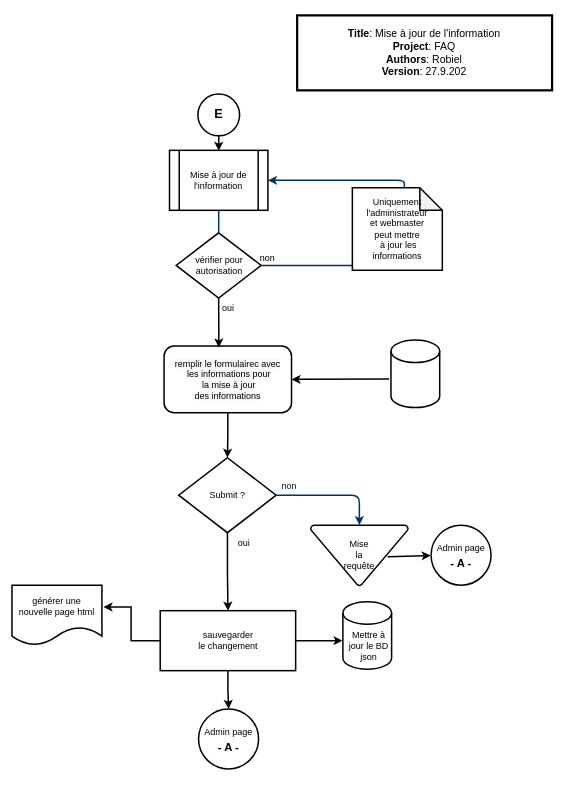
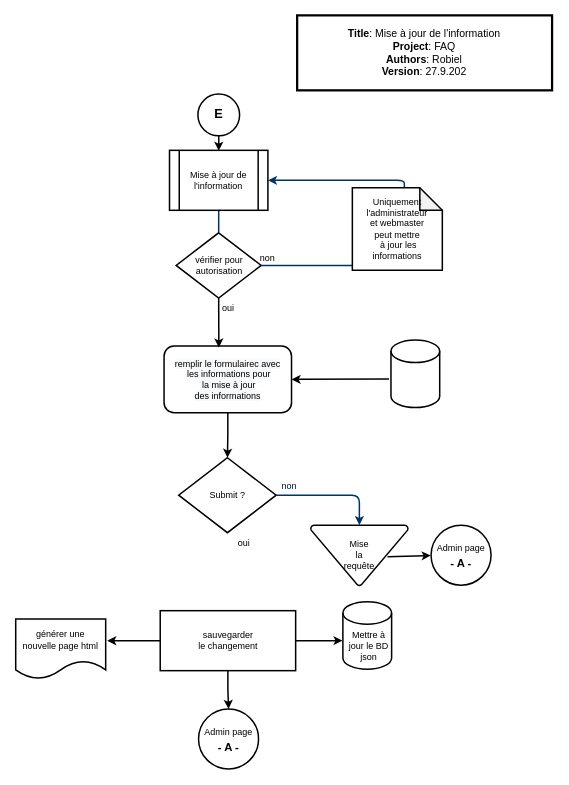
  <mxCell id="0" />
  <mxCell id="1" parent="0" />
  <mxCell id="2" value="&lt;div style=&quot;&quot;&gt;vérifier pour&lt;/div&gt;&lt;div style=&quot;&quot;&gt;autorisation&lt;/div&gt;" style="shape=mxgraph.flowchart.decision;strokeWidth=2;gradientColor=none;gradientDirection=north;fontStyle=0;html=1;" vertex="1" parent="1"><mxGeometry x="234" y="310" width="113.37" height="87" as="geometry" /></mxCell>
  <mxCell id="3" style="entryX=0.5;entryY=0;entryPerimeter=0;fontStyle=1;strokeColor=#003366;strokeWidth=2;html=1;exitX=0.5;exitY=1;exitDx=0;exitDy=0;endArrow=none;" edge="1" parent="1" source="25" target="2"><mxGeometry relative="1" as="geometry"><mxPoint x="313.37" y="280" as="sourcePoint" /></mxGeometry></mxCell>
  <mxCell id="4" value="" style="edgeStyle=elbowEdgeStyle;elbow=horizontal;entryX=0.5;entryY=0.91;entryPerimeter=0;exitX=1;exitY=0.5;exitPerimeter=0;fontStyle=1;strokeColor=#003366;strokeWidth=2;html=1;" edge="1" parent="1" source="2"><mxGeometry x="444.37" y="-11.5" width="100" height="100" as="geometry"><mxPoint x="743.37" y="397" as="sourcePoint" /><mxPoint x="543.37" y="323.71" as="targetPoint" /><Array as="points"><mxPoint x="538.37" y="350" /></Array></mxGeometry></mxCell>
  <mxCell id="5" value="non" style="text;fontStyle=0;html=1;strokeColor=none;gradientColor=none;fillColor=none;strokeWidth=2;" vertex="1" parent="1"><mxGeometry x="343.62" y="330" width="40" height="26" as="geometry" /></mxCell>
  <mxCell id="6" value="oui" style="text;fontStyle=0;html=1;strokeColor=none;gradientColor=none;fillColor=none;strokeWidth=2;align=center;" vertex="1" parent="1"><mxGeometry x="283.05" y="397" width="40" height="26" as="geometry" /></mxCell>
- <mxCell id="7" style="edgeStyle=orthogonalEdgeStyle;rounded=0;orthogonalLoop=1;jettySize=auto;html=1;entryX=0.5;entryY=0;entryDx=0;entryDy=0;strokeWidth=2;" edge="1" parent="1" source="8" target="22"><mxGeometry relative="1" as="geometry" /></mxCell>
  <mxCell id="8" value="Submit ?" style="shape=mxgraph.flowchart.decision;strokeWidth=2;gradientColor=none;gradientDirection=north;fontStyle=0;html=1;" vertex="1" parent="1"><mxGeometry x="237.37" y="610" width="130" height="100" as="geometry" /></mxCell>
  <mxCell id="9" value="Mise &lt;br&gt;la &lt;br&gt;requête" style="shape=mxgraph.flowchart.merge_or_storage;strokeWidth=2;gradientColor=none;gradientDirection=north;fontStyle=0;html=1;" vertex="1" parent="1"><mxGeometry x="413.37" y="700" width="130" height="80.5" as="geometry" /></mxCell>
  <mxCell id="10" value="" style="edgeStyle=elbowEdgeStyle;elbow=vertical;exitX=1;exitY=0.5;exitPerimeter=0;entryX=0.5;entryY=0;entryPerimeter=0;fontStyle=1;strokeColor=#003366;strokeWidth=2;html=1;" edge="1" parent="1" source="8" target="9"><mxGeometry x="-196.63" y="-590" width="100" height="100" as="geometry"><mxPoint x="-266.63" y="-500" as="sourcePoint" /><mxPoint x="-166.63" y="-600" as="targetPoint" /><Array as="points"><mxPoint x="473.37" y="660" /></Array></mxGeometry></mxCell>
  <mxCell id="11" value="non" style="text;fontColor=#001933;fontStyle=0;html=1;strokeColor=none;gradientColor=none;fillColor=none;strokeWidth=2;" vertex="1" parent="1"><mxGeometry x="373.37" y="634" width="40" height="26" as="geometry" /></mxCell>
  <mxCell id="12" value="" style="edgeStyle=elbowEdgeStyle;elbow=horizontal;exitX=0.5;exitY=0.09;exitPerimeter=0;entryX=1;entryY=0.5;fontStyle=1;strokeColor=#003366;strokeWidth=2;html=1;entryDx=0;entryDy=0;" edge="1" parent="1" target="25"><mxGeometry x="63.37" y="-40" width="100" height="100" as="geometry"><mxPoint x="543.37" y="257.29" as="sourcePoint" /><mxPoint x="377.765" y="240" as="targetPoint" /><Array as="points"><mxPoint x="538.37" y="250" /></Array></mxGeometry></mxCell>
  <mxCell id="13" value="oui" style="text;fontStyle=0;html=1;strokeColor=none;gradientColor=none;fillColor=none;strokeWidth=2;align=center;" vertex="1" parent="1"><mxGeometry x="303.62" y="710" width="40" height="26" as="geometry" /></mxCell>
  <mxCell id="14" value="" style="shape=cylinder3;whiteSpace=wrap;html=1;boundedLbl=1;backgroundOutline=1;size=15;strokeWidth=2;" vertex="1" parent="1"><mxGeometry x="456.37" y="802" width="65" height="90" as="geometry" /></mxCell>
  <mxCell id="15" value="Mettre à jour le BD json" style="text;html=1;strokeColor=none;fillColor=none;align=center;verticalAlign=middle;whiteSpace=wrap;rounded=0;strokeWidth=2;" vertex="1" parent="1"><mxGeometry x="461.37" y="846" width="60" height="30" as="geometry" /></mxCell>
  <mxCell id="16" value="&lt;span style=&quot;color: rgba(0, 0, 0, 0); font-family: monospace; font-size: 0px; text-align: start;&quot;&gt;%3CmxGraphModel%3E%3Croot%3E%3CmxCell%20id%3D%220%22%2F%3E%3CmxCell%20id%3D%221%22%20parent%3D%220%22%2F%3E%3CmxCell%20id%3D%222%22%20value%3D%22BD%20json%22%20style%3D%22text%3Bhtml%3D1%3BstrokeColor%3Dnone%3BfillColor%3Dnone%3Balign%3Dcenter%3BverticalAlign%3Dmiddle%3BwhiteSpace%3Dwrap%3Brounded%3D0%3B%22%20vertex%3D%221%22%20parent%3D%221%22%3E%3CmxGeometry%20x%3D%22822%22%20y%3D%22588%22%20width%3D%2260%22%20height%3D%2230%22%20as%3D%22geometry%22%2F%3E%3C%2FmxCell%3E%3C%2Froot%3E%3C%2FmxGraphModel%3E&lt;/span&gt;" style="shape=cylinder3;whiteSpace=wrap;html=1;boundedLbl=1;backgroundOutline=1;size=15;strokeWidth=2;" vertex="1" parent="1"><mxGeometry x="520.5" y="453" width="65" height="90" as="geometry" /></mxCell>
- <mxCell id="17" value="&lt;span style=&quot;&quot;&gt;générer une&lt;/span&gt;&lt;br style=&quot;&quot;&gt;&lt;span style=&quot;&quot;&gt;nouvelle page html&lt;/span&gt;" style="shape=document;whiteSpace=wrap;html=1;boundedLbl=1;strokeWidth=2;" vertex="1" parent="1"><mxGeometry x="15" y="780" width="120" height="80" as="geometry" /></mxCell>
+ <mxCell id="17" value="&lt;span style=&quot;&quot;&gt;générer une&lt;/span&gt;&lt;br style=&quot;&quot;&gt;&lt;span style=&quot;&quot;&gt;nouvelle page html&lt;/span&gt;" style="shape=document;whiteSpace=wrap;html=1;boundedLbl=1;strokeWidth=2;" vertex="1" parent="1"><mxGeometry x="20" y="825" width="120" height="80" as="geometry" /></mxCell>
  <mxCell id="18" value="&lt;span style=&quot;&quot;&gt;Uniquement l'administrateur&lt;/span&gt;&lt;br style=&quot;&quot;&gt;&lt;span style=&quot;&quot;&gt;et webmaster peut&amp;nbsp;mettre&lt;/span&gt;&lt;br style=&quot;&quot;&gt;&lt;span style=&quot;&quot;&gt;&amp;nbsp;à jour&amp;nbsp;les informations&lt;/span&gt;" style="shape=note;whiteSpace=wrap;html=1;backgroundOutline=1;darkOpacity=0.05;strokeWidth=2;" vertex="1" parent="1"><mxGeometry x="469" y="250" width="120" height="110" as="geometry" /></mxCell>
  <mxCell id="19" style="edgeStyle=orthogonalEdgeStyle;rounded=0;orthogonalLoop=1;jettySize=auto;html=1;entryX=0.5;entryY=0;entryDx=0;entryDy=0;strokeWidth=2;" edge="1" parent="1" source="22" target="29"><mxGeometry relative="1" as="geometry" /></mxCell>
  <mxCell id="20" style="edgeStyle=orthogonalEdgeStyle;rounded=0;orthogonalLoop=1;jettySize=auto;html=1;entryX=1.017;entryY=0.363;entryDx=0;entryDy=0;entryPerimeter=0;strokeWidth=2;" edge="1" parent="1" source="22" target="17"><mxGeometry relative="1" as="geometry" /></mxCell>
  <mxCell id="21" style="edgeStyle=orthogonalEdgeStyle;rounded=0;orthogonalLoop=1;jettySize=auto;html=1;entryX=-0.006;entryY=0.578;entryDx=0;entryDy=0;entryPerimeter=0;strokeWidth=2;" edge="1" parent="1" source="22" target="14"><mxGeometry relative="1" as="geometry" /></mxCell>
  <mxCell id="22" value="&lt;span style=&quot;&quot;&gt;sauvegarder&lt;/span&gt;&lt;br style=&quot;&quot;&gt;&lt;span style=&quot;&quot;&gt;le changement&lt;/span&gt;" style="rounded=0;whiteSpace=wrap;html=1;strokeWidth=2;" vertex="1" parent="1"><mxGeometry x="212.74" y="814" width="180.63" height="80" as="geometry" /></mxCell>
  <mxCell id="23" style="edgeStyle=orthogonalEdgeStyle;rounded=0;orthogonalLoop=1;jettySize=auto;html=1;strokeWidth=2;" edge="1" parent="1" source="24" target="8"><mxGeometry relative="1" as="geometry" /></mxCell>
  <mxCell id="24" value="&lt;span style=&quot;color: rgb(0, 0, 0); font-family: Helvetica; font-size: 12px; font-style: normal; font-variant-ligatures: normal; font-variant-caps: normal; font-weight: 400; letter-spacing: normal; orphans: 2; text-align: center; text-indent: 0px; text-transform: none; widows: 2; word-spacing: 0px; -webkit-text-stroke-width: 0px; background-color: rgb(248, 249, 250); text-decoration-thickness: initial; text-decoration-style: initial; text-decoration-color: initial; float: none; display: inline !important;&quot;&gt;remplir le formulairec&amp;nbsp;avec&lt;/span&gt;&lt;br style=&quot;color: rgb(0, 0, 0); font-family: Helvetica; font-size: 12px; font-style: normal; font-variant-ligatures: normal; font-variant-caps: normal; font-weight: 400; letter-spacing: normal; orphans: 2; text-align: center; text-indent: 0px; text-transform: none; widows: 2; word-spacing: 0px; -webkit-text-stroke-width: 0px; background-color: rgb(248, 249, 250); text-decoration-thickness: initial; text-decoration-style: initial; text-decoration-color: initial;&quot;&gt;&lt;span style=&quot;color: rgb(0, 0, 0); font-family: Helvetica; font-size: 12px; font-style: normal; font-variant-ligatures: normal; font-variant-caps: normal; font-weight: 400; letter-spacing: normal; orphans: 2; text-align: center; text-indent: 0px; text-transform: none; widows: 2; word-spacing: 0px; -webkit-text-stroke-width: 0px; background-color: rgb(248, 249, 250); text-decoration-thickness: initial; text-decoration-style: initial; text-decoration-color: initial; float: none; display: inline !important;&quot;&gt;&amp;nbsp;les informations&amp;nbsp;pour&lt;/span&gt;&lt;br style=&quot;color: rgb(0, 0, 0); font-family: Helvetica; font-size: 12px; font-style: normal; font-variant-ligatures: normal; font-variant-caps: normal; font-weight: 400; letter-spacing: normal; orphans: 2; text-align: center; text-indent: 0px; text-transform: none; widows: 2; word-spacing: 0px; -webkit-text-stroke-width: 0px; background-color: rgb(248, 249, 250); text-decoration-thickness: initial; text-decoration-style: initial; text-decoration-color: initial;&quot;&gt;&lt;span style=&quot;color: rgb(0, 0, 0); font-family: Helvetica; font-size: 12px; font-style: normal; font-variant-ligatures: normal; font-variant-caps: normal; font-weight: 400; letter-spacing: normal; orphans: 2; text-align: center; text-indent: 0px; text-transform: none; widows: 2; word-spacing: 0px; -webkit-text-stroke-width: 0px; background-color: rgb(248, 249, 250); text-decoration-thickness: initial; text-decoration-style: initial; text-decoration-color: initial; float: none; display: inline !important;&quot;&gt;&amp;nbsp;la mise à jour&lt;/span&gt;&lt;br style=&quot;color: rgb(0, 0, 0); font-family: Helvetica; font-size: 12px; font-style: normal; font-variant-ligatures: normal; font-variant-caps: normal; font-weight: 400; letter-spacing: normal; orphans: 2; text-align: center; text-indent: 0px; text-transform: none; widows: 2; word-spacing: 0px; -webkit-text-stroke-width: 0px; background-color: rgb(248, 249, 250); text-decoration-thickness: initial; text-decoration-style: initial; text-decoration-color: initial;&quot;&gt;&lt;span style=&quot;color: rgb(0, 0, 0); font-family: Helvetica; font-size: 12px; font-style: normal; font-variant-ligatures: normal; font-variant-caps: normal; font-weight: 400; letter-spacing: normal; orphans: 2; text-align: center; text-indent: 0px; text-transform: none; widows: 2; word-spacing: 0px; -webkit-text-stroke-width: 0px; background-color: rgb(248, 249, 250); text-decoration-thickness: initial; text-decoration-style: initial; text-decoration-color: initial; float: none; display: inline !important;&quot;&gt;des informations&lt;/span&gt;" style="rounded=1;whiteSpace=wrap;html=1;strokeWidth=2;" vertex="1" parent="1"><mxGeometry x="217.87" y="461" width="170" height="89" as="geometry" /></mxCell>
  <mxCell id="25" value="&lt;div style=&quot;&quot;&gt;Mise à jour de l'information&lt;br&gt;&lt;/div&gt;" style="shape=process;whiteSpace=wrap;html=1;backgroundOutline=1;strokeWidth=2;" vertex="1" parent="1"><mxGeometry x="225.12" y="200" width="131.25" height="80" as="geometry" /></mxCell>
  <mxCell id="26" style="edgeStyle=orthogonalEdgeStyle;rounded=0;orthogonalLoop=1;jettySize=auto;html=1;entryX=0.5;entryY=0;entryDx=0;entryDy=0;strokeWidth=2;" edge="1" parent="1" source="27" target="25"><mxGeometry relative="1" as="geometry" /></mxCell>
  <mxCell id="27" value="&lt;b&gt;&lt;font style=&quot;font-size: 17px;&quot;&gt;E&lt;/font&gt;&lt;/b&gt;" style="ellipse;whiteSpace=wrap;html=1;aspect=fixed;strokeWidth=2;" vertex="1" parent="1"><mxGeometry x="262.99" y="125" width="55.63" height="55.63" as="geometry" /></mxCell>
  <mxCell id="28" value="" style="endArrow=classic;html=1;rounded=0;strokeWidth=2;fontSize=17;entryX=0.095;entryY=0.5;entryDx=0;entryDy=0;entryPerimeter=0;exitX=0.789;exitY=0.522;exitDx=0;exitDy=0;exitPerimeter=0;" edge="1" parent="1" source="9"><mxGeometry width="50" height="50" relative="1" as="geometry"><mxPoint x="519" y="740.008" as="sourcePoint" /><mxPoint x="573.475" y="740.5" as="targetPoint" /></mxGeometry></mxCell>
  <mxCell id="29" value="&lt;span style=&quot;font-size: 12px;&quot;&gt;Admin page&lt;/span&gt;&lt;br style=&quot;font-size: 12px;&quot;&gt;&lt;b style=&quot;font-size: 12px;&quot;&gt;&lt;font style=&quot;font-size: 15px;&quot;&gt;- A -&lt;/font&gt;&lt;/b&gt;" style="ellipse;whiteSpace=wrap;html=1;aspect=fixed;strokeWidth=2;fontSize=17;" vertex="1" parent="1"><mxGeometry x="263.87" y="945" width="80" height="80" as="geometry" /></mxCell>
  <mxCell id="30" value="&lt;span style=&quot;font-size: 12px;&quot;&gt;Admin page&lt;/span&gt;&lt;br style=&quot;font-size: 12px;&quot;&gt;&lt;b style=&quot;font-size: 12px;&quot;&gt;&lt;font style=&quot;font-size: 15px;&quot;&gt;- A -&lt;/font&gt;&lt;/b&gt;" style="ellipse;whiteSpace=wrap;html=1;aspect=fixed;strokeWidth=2;fontSize=17;" vertex="1" parent="1"><mxGeometry x="574" y="700" width="80" height="80" as="geometry" /></mxCell>
  <mxCell id="31" value="" style="endArrow=classic;html=1;rounded=0;entryX=1;entryY=0.5;entryDx=0;entryDy=0;exitX=-0.038;exitY=0.578;exitDx=0;exitDy=0;exitPerimeter=0;strokeWidth=2;" edge="1" parent="1" source="16" target="24"><mxGeometry width="50" height="50" relative="1" as="geometry"><mxPoint x="279" y="520" as="sourcePoint" /><mxPoint x="329" y="470" as="targetPoint" /></mxGeometry></mxCell>
  <mxCell id="32" value="" style="endArrow=classic;html=1;rounded=0;strokeWidth=2;exitX=0.5;exitY=1;exitDx=0;exitDy=0;exitPerimeter=0;entryX=0.43;entryY=0.022;entryDx=0;entryDy=0;entryPerimeter=0;" edge="1" parent="1" source="2" target="24"><mxGeometry width="50" height="50" relative="1" as="geometry"><mxPoint x="279" y="470" as="sourcePoint" /><mxPoint x="329" y="420" as="targetPoint" /></mxGeometry></mxCell>
  <mxCell id="33" value="&lt;font style=&quot;font-size: 14px;&quot;&gt;&lt;b style=&quot;&quot;&gt;Title&lt;/b&gt;&lt;span style=&quot;&quot;&gt;: Mise à jour de l'information&lt;/span&gt;&lt;br&gt;&lt;b style=&quot;&quot;&gt;Project&lt;/b&gt;&lt;span style=&quot;&quot;&gt;: FAQ&lt;/span&gt;&lt;br&gt;&lt;b style=&quot;&quot;&gt;Authors&lt;/b&gt;&lt;span style=&quot;&quot;&gt;: Robiel&lt;/span&gt;&lt;br&gt;&lt;b style=&quot;&quot;&gt;Version&lt;/b&gt;&lt;span style=&quot;&quot;&gt;: 27.9.202&lt;/span&gt;&lt;/font&gt;" style="rounded=0;whiteSpace=wrap;html=1;strokeWidth=3;" vertex="1" parent="1"><mxGeometry x="395.37" y="20" width="340" height="100" as="geometry" /></mxCell>
